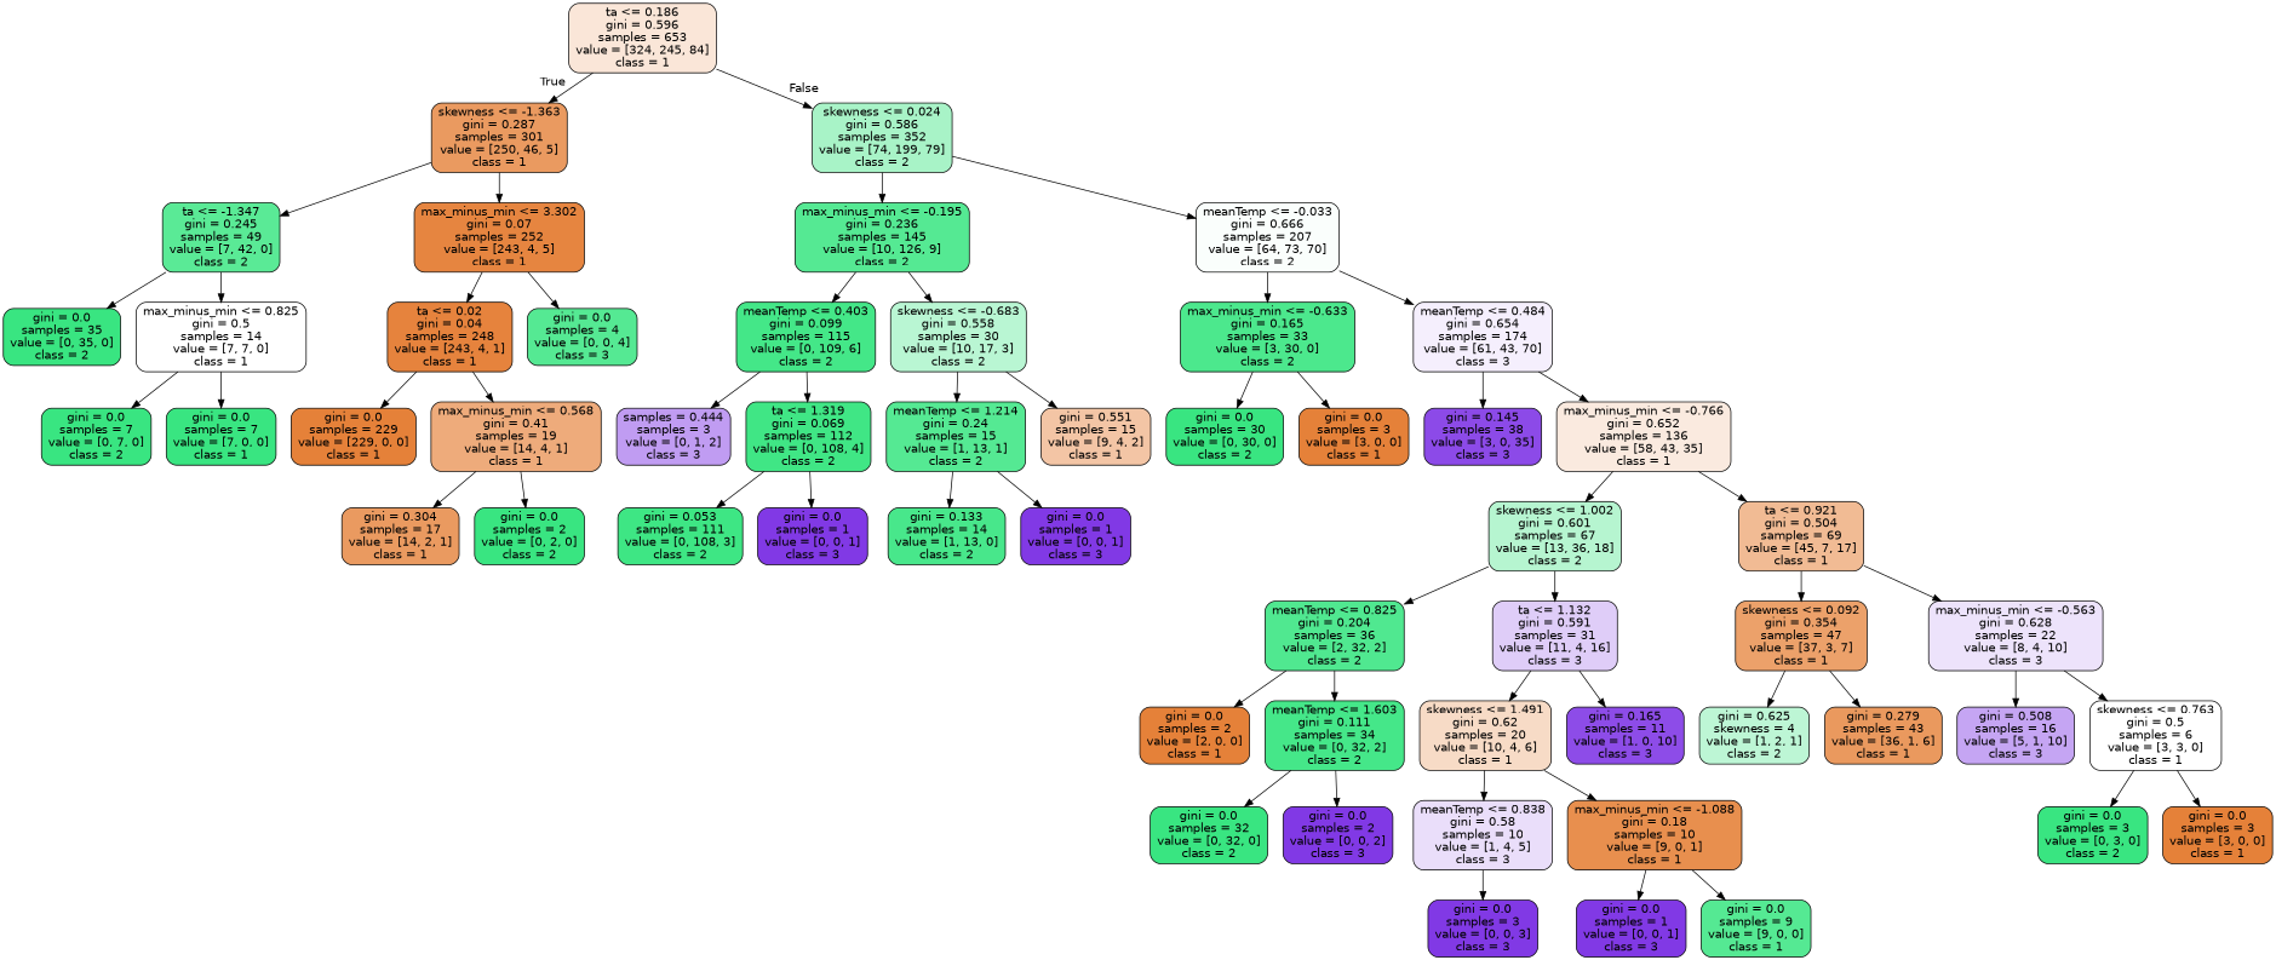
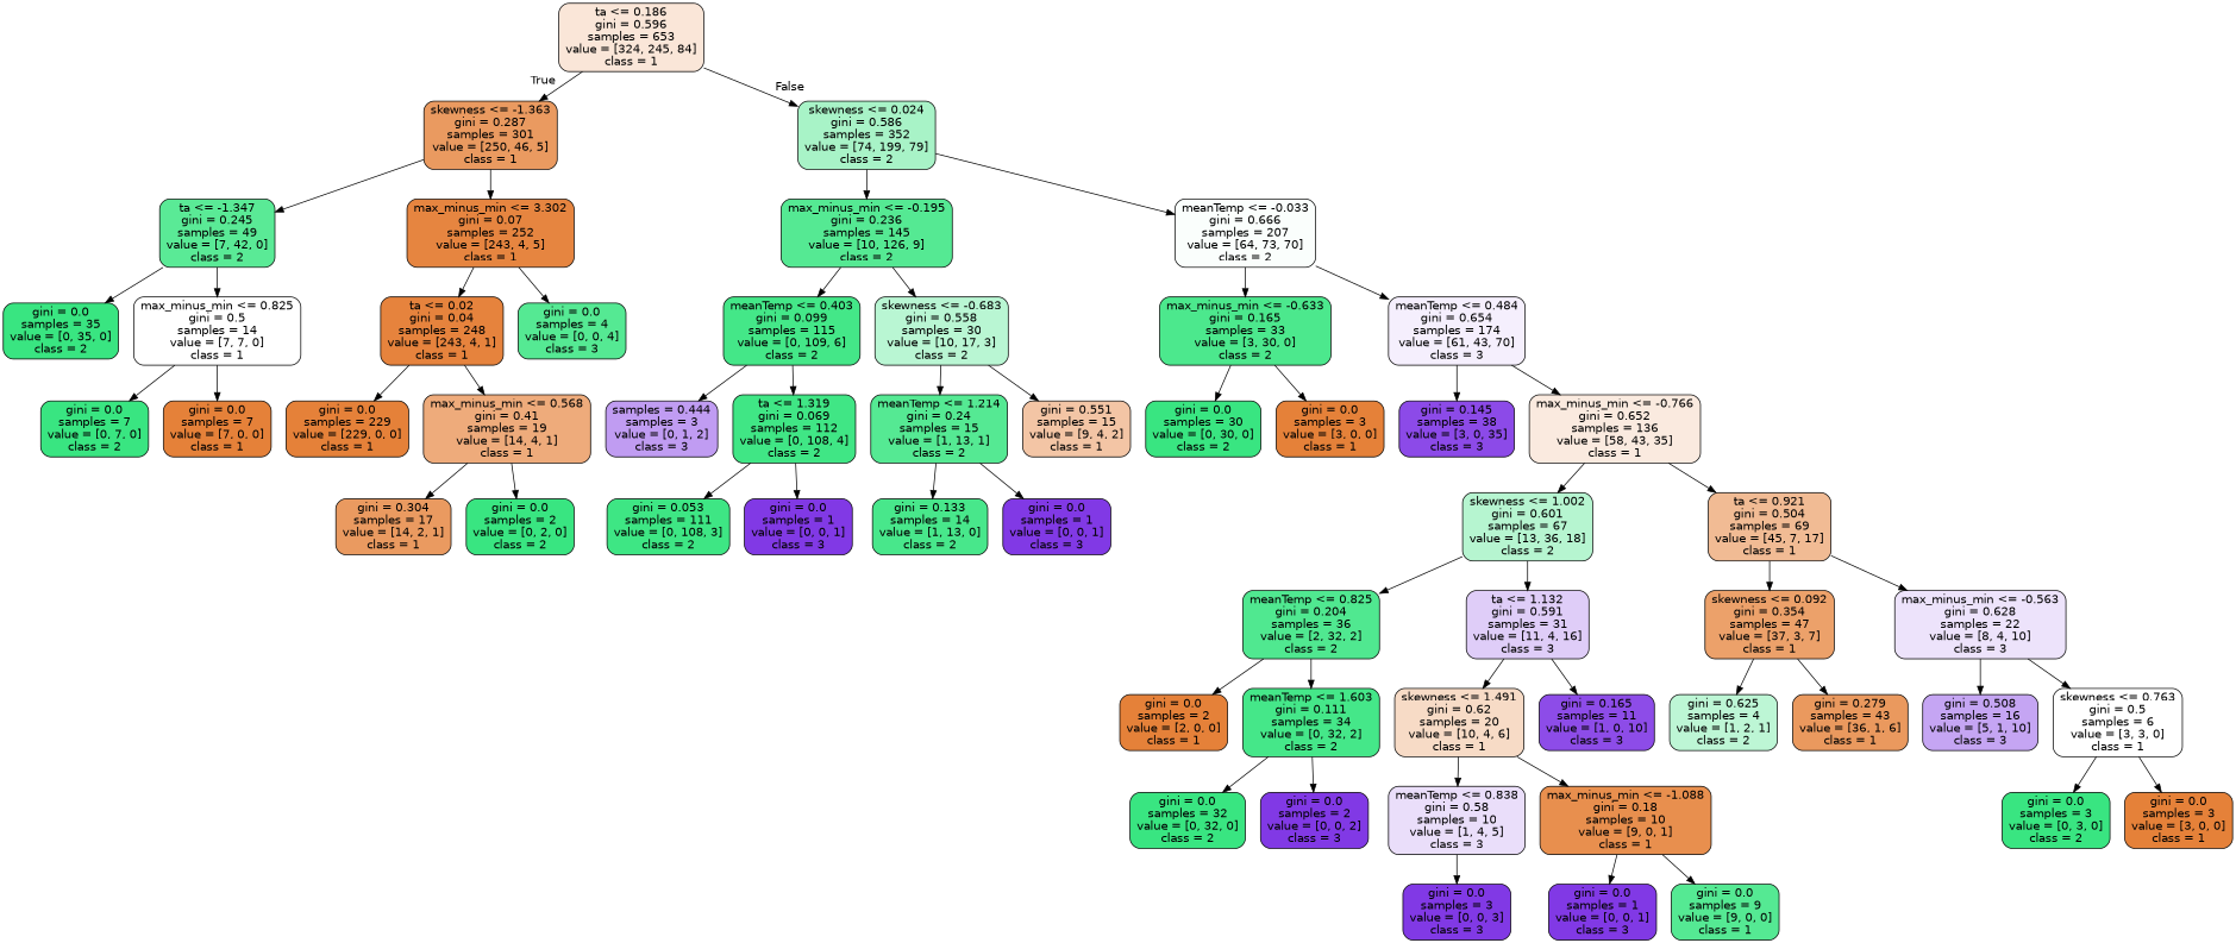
  digraph {
    node [color=black fillcolor="#39e581ff" fontname=helvetica shape=box style="filled, rounded"]
    edge [fontname=helvetica]
    n1 [fillcolor="#e5813931" label="ta <= 0.186\ngini = 0.596\nsamples = 653\nvalue = [324, 245, 84]\nclass = 1"]
    n2 [fillcolor="#e58139cc" label="skewness <= -1.363\ngini = 0.287\nsamples = 301\nvalue = [250, 46, 5]\nclass = 1"]
    n3 [fillcolor="#39e58170" label="skewness <= 0.024\ngini = 0.586\nsamples = 352\nvalue = [74, 199, 79]\nclass = 2"]
    n4 [fillcolor="#39e581d4" label="ta <= -1.347\ngini = 0.245\nsamples = 49\nvalue = [7, 42, 0]\nclass = 2"]
    n5 [fillcolor="#e58139f6" label="max_minus_min <= 3.302\ngini = 0.07\nsamples = 252\nvalue = [243, 4, 5]\nclass = 1"]
    n6 [fillcolor="#39e581db" label="max_minus_min <= -0.195\ngini = 0.236\nsamples = 145\nvalue = [10, 126, 9]\nclass = 2"]
    n7 [fillcolor="#39e58106" label="meanTemp <= -0.033\ngini = 0.666\nsamples = 207\nvalue = [64, 73, 70]\nclass = 2"]
    n8 [label="gini = 0.0\nsamples = 35\nvalue = [0, 35, 0]\nclass = 2"]
    n9 [fillcolor="#e5813900" label="max_minus_min <= 0.825\ngini = 0.5\nsamples = 14\nvalue = [7, 7, 0]\nclass = 1"]
    n10 [fillcolor="#e58139fa" label="ta <= 0.02\ngini = 0.04\nsamples = 248\nvalue = [243, 4, 1]\nclass = 1"]
    n11 [fillcolor="#39e581db" label="gini = 0.0\nsamples = 4\nvalue = [0, 0, 4]\nclass = 3"]
    n12 [label="gini = 0.0\nsamples = 7\nvalue = [0, 7, 0]\nclass = 2"]
-   n13 [label="gini = 0.0\nsamples = 7\nvalue = [7, 0, 0]\nclass = 1"]
+   n13 [fillcolor="#e58139ff" label="gini = 0.0\nsamples = 7\nvalue = [7, 0, 0]\nclass = 1"]
    n14 [fillcolor="#e58139ff" label="gini = 0.0\nsamples = 229\nvalue = [229, 0, 0]\nclass = 1"]
    n15 [fillcolor="#e58139aa" label="max_minus_min <= 0.568\ngini = 0.41\nsamples = 19\nvalue = [14, 4, 1]\nclass = 1"]
    n16 [fillcolor="#e58139cc" label="gini = 0.304\nsamples = 17\nvalue = [14, 2, 1]\nclass = 1"]
    n17 [label="gini = 0.0\nsamples = 2\nvalue = [0, 2, 0]\nclass = 2"]
    n18 [fillcolor="#39e581f1" label="meanTemp <= 0.403\ngini = 0.099\nsamples = 115\nvalue = [0, 109, 6]\nclass = 2"]
    n19 [fillcolor="#39e58159" label="skewness <= -0.683\ngini = 0.558\nsamples = 30\nvalue = [10, 17, 3]\nclass = 2"]
    n20 [fillcolor="#39e581e6" label="max_minus_min <= -0.633\ngini = 0.165\nsamples = 33\nvalue = [3, 30, 0]\nclass = 2"]
    n21 [fillcolor="#8139e514" label="meanTemp <= 0.484\ngini = 0.654\nsamples = 174\nvalue = [61, 43, 70]\nclass = 3"]
    n22 [fillcolor="#8139e57f" label="samples = 0.444\nsamples = 3\nvalue = [0, 1, 2]\nclass = 3"]
    n23 [fillcolor="#39e581f6" label="ta <= 1.319\ngini = 0.069\nsamples = 112\nvalue = [0, 108, 4]\nclass = 2"]
    n24 [fillcolor="#39e581db" label="meanTemp <= 1.214\ngini = 0.24\nsamples = 15\nvalue = [1, 13, 1]\nclass = 2"]
    n25 [fillcolor="#e5813974" label="gini = 0.551\nsamples = 15\nvalue = [9, 4, 2]\nclass = 1"]
    n26 [fillcolor="#39e581f8" label="gini = 0.053\nsamples = 111\nvalue = [0, 108, 3]\nclass = 2"]
    n27 [fillcolor="#8139e5ff" label="gini = 0.0\nsamples = 1\nvalue = [0, 0, 1]\nclass = 3"]
    n28 [fillcolor="#39e581eb" label="gini = 0.133\nsamples = 14\nvalue = [1, 13, 0]\nclass = 2"]
    n29 [fillcolor="#8139e5ff" label="gini = 0.0\nsamples = 1\nvalue = [0, 0, 1]\nclass = 3"]
    n30 [label="gini = 0.0\nsamples = 30\nvalue = [0, 30, 0]\nclass = 2"]
    n31 [fillcolor="#e58139ff" label="gini = 0.0\nsamples = 3\nvalue = [3, 0, 0]\nclass = 1"]
    n32 [fillcolor="#8139e5e9" label="gini = 0.145\nsamples = 38\nvalue = [3, 0, 35]\nclass = 3"]
    n33 [fillcolor="#e5813929" label="max_minus_min <= -0.766\ngini = 0.652\nsamples = 136\nvalue = [58, 43, 35]\nclass = 1"]
    n34 [fillcolor="#39e5815e" label="skewness <= 1.002\ngini = 0.601\nsamples = 67\nvalue = [13, 36, 18]\nclass = 2"]
    n35 [fillcolor="#e5813989" label="ta <= 0.921\ngini = 0.504\nsamples = 69\nvalue = [45, 7, 17]\nclass = 1"]
    n36 [fillcolor="#39e581e1" label="meanTemp <= 0.825\ngini = 0.204\nsamples = 36\nvalue = [2, 32, 2]\nclass = 2"]
    n37 [fillcolor="#8139e540" label="ta <= 1.132\ngini = 0.591\nsamples = 31\nvalue = [11, 4, 16]\nclass = 3"]
    n38 [fillcolor="#e58139bf" label="skewness <= 0.092\ngini = 0.354\nsamples = 47\nvalue = [37, 3, 7]\nclass = 1"]
    n39 [fillcolor="#8139e524" label="max_minus_min <= -0.563\ngini = 0.628\nsamples = 22\nvalue = [8, 4, 10]\nclass = 3"]
    n40 [fillcolor="#e58139ff" label="gini = 0.0\nsamples = 2\nvalue = [2, 0, 0]\nclass = 1"]
    n41 [fillcolor="#39e581ef" label="meanTemp <= 1.603\ngini = 0.111\nsamples = 34\nvalue = [0, 32, 2]\nclass = 2"]
    n42 [fillcolor="#e5813949" label="skewness <= 1.491\ngini = 0.62\nsamples = 20\nvalue = [10, 4, 6]\nclass = 1"]
    n43 [fillcolor="#8139e5e6" label="gini = 0.165\nsamples = 11\nvalue = [1, 0, 10]\nclass = 3"]
    n44 [label="gini = 0.0\nsamples = 32\nvalue = [0, 32, 0]\nclass = 2"]
    n45 [fillcolor="#8139e5ff" label="gini = 0.0\nsamples = 2\nvalue = [0, 0, 2]\nclass = 3"]
    n46 [fillcolor="#8139e52a" label="meanTemp <= 0.838\ngini = 0.58\nsamples = 10\nvalue = [1, 4, 5]\nclass = 3"]
    n47 [fillcolor="#e58139e3" label="max_minus_min <= -1.088\ngini = 0.18\nsamples = 10\nvalue = [9, 0, 1]\nclass = 1"]
    n48 [fillcolor="#8139e5ff" label="gini = 0.0\nsamples = 3\nvalue = [0, 0, 3]\nclass = 3"]
    n49 [fillcolor="#8139e5ff" label="gini = 0.0\nsamples = 1\nvalue = [0, 0, 1]\nclass = 3"]
    n50 [fillcolor="#39e581db" label="gini = 0.0\nsamples = 9\nvalue = [9, 0, 0]\nclass = 1"]
-   n51 [fillcolor="#39e58155" label="gini = 0.625\nskewness = 4\nvalue = [1, 2, 1]\nclass = 2"]
+   n51 [fillcolor="#39e58155" label="gini = 0.625\nsamples = 4\nvalue = [1, 2, 1]\nclass = 2"]
    n52 [fillcolor="#e58139cf" label="gini = 0.279\nsamples = 43\nvalue = [36, 1, 6]\nclass = 1"]
    n53 [fillcolor="#8139e574" label="gini = 0.508\nsamples = 16\nvalue = [5, 1, 10]\nclass = 3"]
    n54 [fillcolor="#e5813900" label="skewness <= 0.763\ngini = 0.5\nsamples = 6\nvalue = [3, 3, 0]\nclass = 1"]
    n55 [label="gini = 0.0\nsamples = 3\nvalue = [0, 3, 0]\nclass = 2"]
    n56 [fillcolor="#e58139ff" label="gini = 0.0\nsamples = 3\nvalue = [3, 0, 0]\nclass = 1"]
    n1 -> n2 [headlabel=True labelangle=45 labeldistance=2.5]
    n1 -> n3 [headlabel=False labelangle=-45 labeldistance=2.5]
    n2 -> n4
    n2 -> n5
    n3 -> n6
    n3 -> n7
    n4 -> n8
    n4 -> n9
    n5 -> n10
    n5 -> n11
    n6 -> n18
    n6 -> n19
    n7 -> n20
    n7 -> n21
    n9 -> n12
    n9 -> n13
    n10 -> n14
    n10 -> n15
    n15 -> n16
    n15 -> n17
    n18 -> n22
    n18 -> n23
    n19 -> n24
    n19 -> n25
    n20 -> n30
    n20 -> n31
    n21 -> n32
    n21 -> n33
    n23 -> n26
    n23 -> n27
    n24 -> n28
    n24 -> n29
    n33 -> n34
    n33 -> n35
    n34 -> n36
    n34 -> n37
    n35 -> n38
    n35 -> n39
    n36 -> n40
    n36 -> n41
    n37 -> n42
    n37 -> n43
    n38 -> n51
    n38 -> n52
    n39 -> n53
    n39 -> n54
    n41 -> n44
    n41 -> n45
    n42 -> n46
    n42 -> n47
    n46 -> n48
    n47 -> n49
    n47 -> n50
    n54 -> n55
    n54 -> n56
  }
